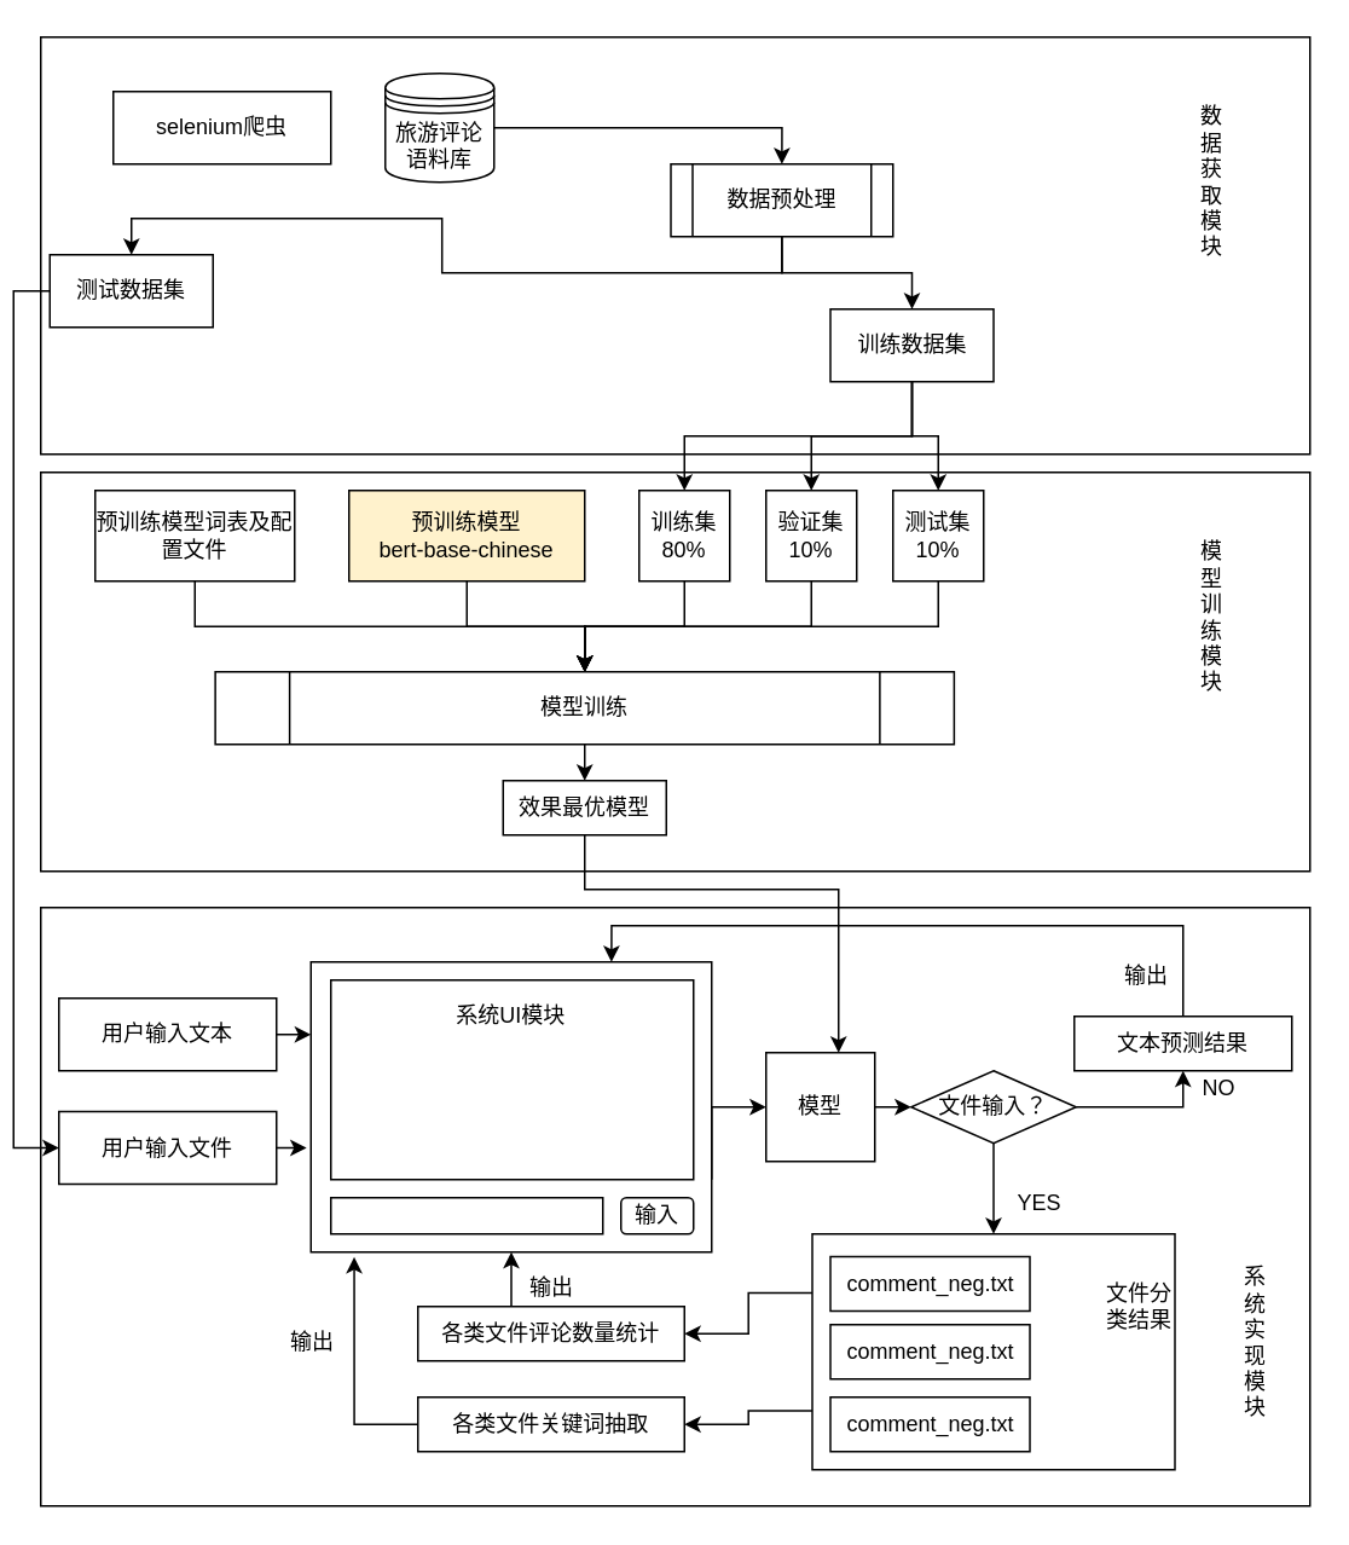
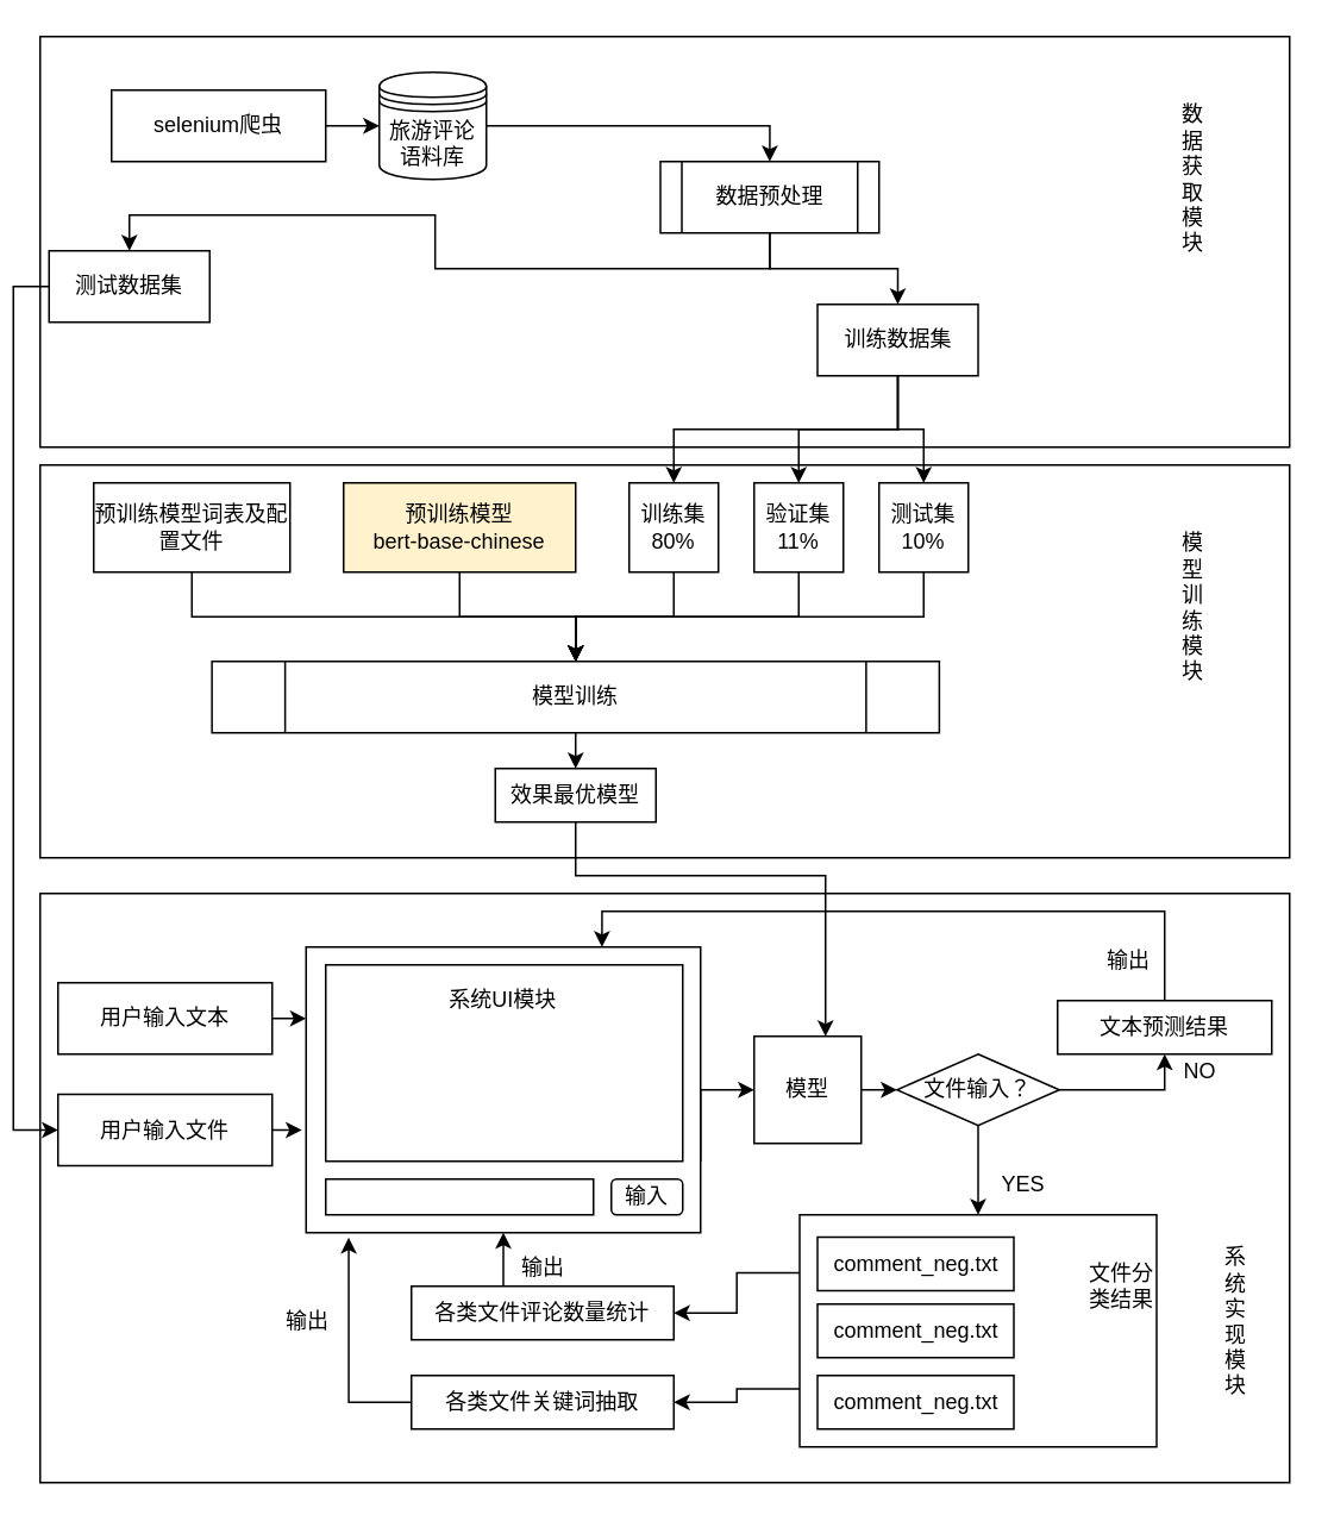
  <mxCell id="0" />
  <mxCell id="1" parent="0" />
  <mxCell id="2" value="" style="rounded=0;whiteSpace=wrap;html=1;fillColor=#ffffff;" vertex="1" parent="1"><mxGeometry x="20" y="500" width="700" height="330" as="geometry" /></mxCell>
  <mxCell id="3" value="" style="rounded=0;whiteSpace=wrap;html=1;" vertex="1" parent="1"><mxGeometry x="20" y="260" width="700" height="220" as="geometry" /></mxCell>
  <mxCell id="4" value="" style="rounded=0;whiteSpace=wrap;html=1;" vertex="1" parent="1"><mxGeometry x="20" y="20" width="700" height="230" as="geometry" /></mxCell>
  <mxCell id="5" style="edgeStyle=orthogonalEdgeStyle;rounded=0;orthogonalLoop=1;jettySize=auto;html=1;exitX=1;exitY=0.5;exitDx=0;exitDy=0;entryX=0.5;entryY=0;entryDx=0;entryDy=0;" edge="1" parent="1" source="6" target="24"><mxGeometry relative="1" as="geometry" /></mxCell>
  <mxCell id="6" value="旅游评论语料库" style="shape=datastore;whiteSpace=wrap;html=1;" vertex="1" parent="1"><mxGeometry x="210" y="40" width="60" height="60" as="geometry" /></mxCell>
+ <mxCell id="7" style="edgeStyle=orthogonalEdgeStyle;rounded=0;orthogonalLoop=1;jettySize=auto;html=1;exitX=1;exitY=0.5;exitDx=0;exitDy=0;" edge="1" parent="1" source="8" target="6"><mxGeometry relative="1" as="geometry" /></mxCell>
  <mxCell id="8" value="selenium爬虫" style="rounded=0;whiteSpace=wrap;html=1;" vertex="1" parent="1"><mxGeometry x="60" y="50" width="120" height="40" as="geometry" /></mxCell>
  <mxCell id="9" style="edgeStyle=orthogonalEdgeStyle;rounded=0;orthogonalLoop=1;jettySize=auto;html=1;exitX=0.5;exitY=1;exitDx=0;exitDy=0;entryX=0.5;entryY=0;entryDx=0;entryDy=0;endArrow=classic;endFill=1;" edge="1" parent="1" source="12" target="17"><mxGeometry relative="1" as="geometry" /></mxCell>
  <mxCell id="10" style="edgeStyle=orthogonalEdgeStyle;rounded=0;orthogonalLoop=1;jettySize=auto;html=1;exitX=0.5;exitY=1;exitDx=0;exitDy=0;entryX=0.5;entryY=0;entryDx=0;entryDy=0;endArrow=classic;endFill=1;" edge="1" parent="1" source="12" target="19"><mxGeometry relative="1" as="geometry" /></mxCell>
  <mxCell id="11" style="edgeStyle=orthogonalEdgeStyle;rounded=0;orthogonalLoop=1;jettySize=auto;html=1;exitX=0.5;exitY=1;exitDx=0;exitDy=0;entryX=0.5;entryY=0;entryDx=0;entryDy=0;endArrow=classic;endFill=1;" edge="1" parent="1" source="12" target="21"><mxGeometry relative="1" as="geometry" /></mxCell>
  <mxCell id="12" value="训练数据集" style="rounded=0;whiteSpace=wrap;html=1;" vertex="1" parent="1"><mxGeometry x="455.5" y="170" width="90" height="40" as="geometry" /></mxCell>
  <mxCell id="13" style="edgeStyle=orthogonalEdgeStyle;rounded=0;orthogonalLoop=1;jettySize=auto;html=1;exitX=0;exitY=0.5;exitDx=0;exitDy=0;entryX=0;entryY=0.5;entryDx=0;entryDy=0;endArrow=classic;endFill=1;" edge="1" parent="1" source="14" target="68"><mxGeometry relative="1" as="geometry" /></mxCell>
  <mxCell id="14" value="测试数据集" style="rounded=0;whiteSpace=wrap;html=1;" vertex="1" parent="1"><mxGeometry x="25" y="140" width="90" height="40" as="geometry" /></mxCell>
  <mxCell id="15" value="数&lt;br&gt;据&lt;br&gt;获&lt;br&gt;取&lt;br&gt;模&lt;br&gt;块" style="text;html=1;strokeColor=none;fillColor=none;align=center;verticalAlign=middle;whiteSpace=wrap;rounded=0;" vertex="1" parent="1"><mxGeometry x="645.5" y="40" width="40" height="120" as="geometry" /></mxCell>
  <mxCell id="16" style="edgeStyle=orthogonalEdgeStyle;rounded=0;orthogonalLoop=1;jettySize=auto;html=1;exitX=0.5;exitY=1;exitDx=0;exitDy=0;entryX=0.5;entryY=0;entryDx=0;entryDy=0;endArrow=classic;endFill=1;" edge="1" parent="1" source="17" target="30"><mxGeometry relative="1" as="geometry" /></mxCell>
  <mxCell id="17" value="训练集80%" style="whiteSpace=wrap;html=1;aspect=fixed;" vertex="1" parent="1"><mxGeometry x="350" y="270" width="50" height="50" as="geometry" /></mxCell>
  <mxCell id="18" style="edgeStyle=orthogonalEdgeStyle;rounded=0;orthogonalLoop=1;jettySize=auto;html=1;exitX=0.5;exitY=1;exitDx=0;exitDy=0;entryX=0.5;entryY=0;entryDx=0;entryDy=0;endArrow=classic;endFill=1;" edge="1" parent="1" source="19" target="30"><mxGeometry relative="1" as="geometry" /></mxCell>
- <mxCell id="19" value="验证集&lt;br&gt;10%" style="whiteSpace=wrap;html=1;aspect=fixed;" vertex="1" parent="1"><mxGeometry x="420" y="270" width="50" height="50" as="geometry" /></mxCell>
+ <mxCell id="19" value="验证集&lt;br&gt;11%" style="whiteSpace=wrap;html=1;aspect=fixed;" vertex="1" parent="1"><mxGeometry x="420" y="270" width="50" height="50" as="geometry" /></mxCell>
  <mxCell id="20" style="edgeStyle=orthogonalEdgeStyle;rounded=0;orthogonalLoop=1;jettySize=auto;html=1;exitX=0.5;exitY=1;exitDx=0;exitDy=0;entryX=0.5;entryY=0;entryDx=0;entryDy=0;endArrow=classic;endFill=1;" edge="1" parent="1" source="21" target="30"><mxGeometry relative="1" as="geometry" /></mxCell>
  <mxCell id="21" value="测试集10%" style="whiteSpace=wrap;html=1;aspect=fixed;" vertex="1" parent="1"><mxGeometry x="490" y="270" width="50" height="50" as="geometry" /></mxCell>
  <mxCell id="22" style="edgeStyle=orthogonalEdgeStyle;rounded=0;orthogonalLoop=1;jettySize=auto;html=1;exitX=0.5;exitY=1;exitDx=0;exitDy=0;entryX=0.5;entryY=0;entryDx=0;entryDy=0;endArrow=classic;endFill=1;" edge="1" parent="1" source="24" target="12"><mxGeometry relative="1" as="geometry" /></mxCell>
  <mxCell id="23" style="edgeStyle=orthogonalEdgeStyle;rounded=0;orthogonalLoop=1;jettySize=auto;html=1;exitX=0.5;exitY=1;exitDx=0;exitDy=0;endArrow=classic;endFill=1;" edge="1" parent="1" source="24" target="14"><mxGeometry relative="1" as="geometry" /></mxCell>
  <mxCell id="24" value="数据预处理" style="shape=process;whiteSpace=wrap;html=1;backgroundOutline=1;" vertex="1" parent="1"><mxGeometry x="367.5" y="90" width="122.5" height="40" as="geometry" /></mxCell>
  <mxCell id="25" style="edgeStyle=orthogonalEdgeStyle;rounded=0;orthogonalLoop=1;jettySize=auto;html=1;exitX=0.5;exitY=1;exitDx=0;exitDy=0;endArrow=classic;endFill=1;" edge="1" parent="1" source="26" target="30"><mxGeometry relative="1" as="geometry" /></mxCell>
  <mxCell id="26" value="预训练模型&lt;br&gt;bert-base-chinese" style="rounded=0;whiteSpace=wrap;html=1;fillColor=#fff2cc;" vertex="1" parent="1"><mxGeometry x="190" y="270" width="130" height="50" as="geometry" /></mxCell>
  <mxCell id="27" style="edgeStyle=orthogonalEdgeStyle;rounded=0;orthogonalLoop=1;jettySize=auto;html=1;exitX=0.5;exitY=1;exitDx=0;exitDy=0;endArrow=classic;endFill=1;" edge="1" parent="1" source="28" target="30"><mxGeometry relative="1" as="geometry" /></mxCell>
  <mxCell id="28" value="预训练模型词表及配置文件" style="rounded=0;whiteSpace=wrap;html=1;" vertex="1" parent="1"><mxGeometry x="50" y="270" width="110" height="50" as="geometry" /></mxCell>
  <mxCell id="29" style="edgeStyle=orthogonalEdgeStyle;rounded=0;orthogonalLoop=1;jettySize=auto;html=1;exitX=0.5;exitY=1;exitDx=0;exitDy=0;entryX=0.5;entryY=0;entryDx=0;entryDy=0;endArrow=classic;endFill=1;" edge="1" parent="1" source="30" target="64"><mxGeometry relative="1" as="geometry" /></mxCell>
  <mxCell id="30" value="模型训练" style="shape=process;whiteSpace=wrap;html=1;backgroundOutline=1;" vertex="1" parent="1"><mxGeometry x="116.25" y="370" width="407.5" height="40" as="geometry" /></mxCell>
  <mxCell id="31" style="edgeStyle=orthogonalEdgeStyle;rounded=0;orthogonalLoop=1;jettySize=auto;html=1;exitX=1;exitY=0.5;exitDx=0;exitDy=0;entryX=0;entryY=0.5;entryDx=0;entryDy=0;endArrow=classic;endFill=1;" edge="1" parent="1" source="32" target="45"><mxGeometry relative="1" as="geometry" /></mxCell>
  <mxCell id="32" value="模型" style="rounded=0;whiteSpace=wrap;html=1;" vertex="1" parent="1"><mxGeometry x="420" y="580" width="60" height="60" as="geometry" /></mxCell>
  <mxCell id="33" value="" style="group" vertex="1" connectable="0" parent="1"><mxGeometry x="169" y="530" width="221" height="160" as="geometry" /></mxCell>
  <mxCell id="34" value="" style="rounded=0;whiteSpace=wrap;html=1;fillColor=#ffffff;" vertex="1" parent="33"><mxGeometry width="221" height="160" as="geometry" /></mxCell>
  <mxCell id="35" value="" style="rounded=0;whiteSpace=wrap;html=1;fillColor=#ffffff;" vertex="1" parent="33"><mxGeometry x="11" y="10" width="200" height="110" as="geometry" /></mxCell>
  <mxCell id="36" value="" style="rounded=0;whiteSpace=wrap;html=1;fillColor=#ffffff;" vertex="1" parent="33"><mxGeometry x="11" y="130" width="150" height="20" as="geometry" /></mxCell>
  <mxCell id="37" value="输入" style="rounded=1;whiteSpace=wrap;html=1;fillColor=#ffffff;" vertex="1" parent="33"><mxGeometry x="171" y="130" width="40" height="20" as="geometry" /></mxCell>
  <mxCell id="38" value="系统UI模块" style="text;html=1;strokeColor=none;fillColor=none;align=center;verticalAlign=middle;whiteSpace=wrap;rounded=0;" vertex="1" parent="33"><mxGeometry x="65" y="20" width="91" height="20" as="geometry" /></mxCell>
  <mxCell id="39" style="edgeStyle=orthogonalEdgeStyle;rounded=0;orthogonalLoop=1;jettySize=auto;html=1;exitX=0.5;exitY=0;exitDx=0;exitDy=0;entryX=0.75;entryY=0;entryDx=0;entryDy=0;endArrow=classic;endFill=1;" edge="1" parent="1" source="40" target="34"><mxGeometry relative="1" as="geometry"><Array as="points"><mxPoint x="650" y="510" /><mxPoint x="335" y="510" /></Array></mxGeometry></mxCell>
  <mxCell id="40" value="文本预测结果" style="rounded=0;whiteSpace=wrap;html=1;fillColor=#ffffff;" vertex="1" parent="1"><mxGeometry x="590" y="560" width="120" height="30" as="geometry" /></mxCell>
  <mxCell id="41" value="输出" style="text;html=1;strokeColor=none;fillColor=none;align=center;verticalAlign=middle;whiteSpace=wrap;rounded=0;" vertex="1" parent="1"><mxGeometry x="610" y="527.5" width="40" height="20" as="geometry" /></mxCell>
  <mxCell id="42" style="edgeStyle=orthogonalEdgeStyle;rounded=0;orthogonalLoop=1;jettySize=auto;html=1;exitX=1;exitY=0.75;exitDx=0;exitDy=0;entryX=0;entryY=0.5;entryDx=0;entryDy=0;endArrow=classic;endFill=1;" edge="1" parent="1" source="34" target="32"><mxGeometry relative="1" as="geometry"><Array as="points"><mxPoint x="390" y="610" /></Array></mxGeometry></mxCell>
  <mxCell id="43" style="edgeStyle=orthogonalEdgeStyle;rounded=0;orthogonalLoop=1;jettySize=auto;html=1;exitX=1;exitY=0.5;exitDx=0;exitDy=0;entryX=0.5;entryY=1;entryDx=0;entryDy=0;endArrow=classic;endFill=1;" edge="1" parent="1" source="45" target="40"><mxGeometry relative="1" as="geometry" /></mxCell>
  <mxCell id="44" style="edgeStyle=orthogonalEdgeStyle;rounded=0;orthogonalLoop=1;jettySize=auto;html=1;exitX=0.5;exitY=1;exitDx=0;exitDy=0;endArrow=classic;endFill=1;" edge="1" parent="1" source="45" target="48"><mxGeometry relative="1" as="geometry" /></mxCell>
  <mxCell id="45" value="文件输入？" style="rhombus;whiteSpace=wrap;html=1;fillColor=#ffffff;" vertex="1" parent="1"><mxGeometry x="500" y="590" width="91" height="40" as="geometry" /></mxCell>
  <mxCell id="46" value="NO" style="text;html=1;strokeColor=none;fillColor=none;align=center;verticalAlign=middle;whiteSpace=wrap;rounded=0;" vertex="1" parent="1"><mxGeometry x="650" y="590" width="40" height="20" as="geometry" /></mxCell>
  <mxCell id="47" value="" style="group" vertex="1" connectable="0" parent="1"><mxGeometry x="445.5" y="680" width="200" height="130" as="geometry" /></mxCell>
  <mxCell id="48" value="" style="rounded=0;whiteSpace=wrap;html=1;fillColor=#ffffff;" vertex="1" parent="47"><mxGeometry width="200" height="130" as="geometry" /></mxCell>
  <mxCell id="49" value="" style="group" vertex="1" connectable="0" parent="47"><mxGeometry x="10" y="12.5" width="190" height="107.5" as="geometry" /></mxCell>
  <mxCell id="50" value="comment_neg.txt" style="rounded=0;whiteSpace=wrap;html=1;fillColor=#ffffff;" vertex="1" parent="49"><mxGeometry y="77.5" width="110" height="30" as="geometry" /></mxCell>
  <mxCell id="51" value="comment_neg.txt" style="rounded=0;whiteSpace=wrap;html=1;fillColor=#ffffff;" vertex="1" parent="49"><mxGeometry y="37.5" width="110" height="30" as="geometry" /></mxCell>
  <mxCell id="52" value="comment_neg.txt" style="rounded=0;whiteSpace=wrap;html=1;fillColor=#ffffff;" vertex="1" parent="49"><mxGeometry width="110" height="30" as="geometry" /></mxCell>
  <mxCell id="53" value="文件分类结果" style="text;html=1;strokeColor=none;fillColor=none;align=center;verticalAlign=middle;whiteSpace=wrap;rounded=0;" vertex="1" parent="49"><mxGeometry x="150" y="17.5" width="40" height="20" as="geometry" /></mxCell>
  <mxCell id="54" value="YES" style="text;html=1;strokeColor=none;fillColor=none;align=center;verticalAlign=middle;whiteSpace=wrap;rounded=0;" vertex="1" parent="1"><mxGeometry x="551" y="652.5" width="40" height="20" as="geometry" /></mxCell>
  <mxCell id="55" style="edgeStyle=orthogonalEdgeStyle;rounded=0;orthogonalLoop=1;jettySize=auto;html=1;exitX=0.5;exitY=0;exitDx=0;exitDy=0;entryX=0.5;entryY=1;entryDx=0;entryDy=0;endArrow=classic;endFill=1;" edge="1" parent="1" source="56" target="34"><mxGeometry relative="1" as="geometry" /></mxCell>
  <mxCell id="56" value="各类文件评论数量统计" style="rounded=0;whiteSpace=wrap;html=1;fillColor=#ffffff;" vertex="1" parent="1"><mxGeometry x="228" y="720" width="147" height="30" as="geometry" /></mxCell>
  <mxCell id="57" style="edgeStyle=orthogonalEdgeStyle;rounded=0;orthogonalLoop=1;jettySize=auto;html=1;exitX=0;exitY=0.5;exitDx=0;exitDy=0;entryX=0.108;entryY=1.017;entryDx=0;entryDy=0;entryPerimeter=0;endArrow=classic;endFill=1;" edge="1" parent="1" source="58" target="34"><mxGeometry relative="1" as="geometry" /></mxCell>
  <mxCell id="58" value="各类文件关键词抽取" style="rounded=0;whiteSpace=wrap;html=1;fillColor=#ffffff;" vertex="1" parent="1"><mxGeometry x="228" y="770" width="147" height="30" as="geometry" /></mxCell>
  <mxCell id="59" style="edgeStyle=orthogonalEdgeStyle;rounded=0;orthogonalLoop=1;jettySize=auto;html=1;exitX=0;exitY=0.25;exitDx=0;exitDy=0;entryX=1;entryY=0.5;entryDx=0;entryDy=0;endArrow=classic;endFill=1;" edge="1" parent="1" source="48" target="56"><mxGeometry relative="1" as="geometry" /></mxCell>
  <mxCell id="60" style="edgeStyle=orthogonalEdgeStyle;rounded=0;orthogonalLoop=1;jettySize=auto;html=1;exitX=0;exitY=0.75;exitDx=0;exitDy=0;entryX=1;entryY=0.5;entryDx=0;entryDy=0;endArrow=classic;endFill=1;" edge="1" parent="1" source="48" target="58"><mxGeometry relative="1" as="geometry" /></mxCell>
  <mxCell id="61" value="输出" style="text;html=1;strokeColor=none;fillColor=none;align=center;verticalAlign=middle;whiteSpace=wrap;rounded=0;" vertex="1" parent="1"><mxGeometry x="281.5" y="700" width="40" height="20" as="geometry" /></mxCell>
  <mxCell id="62" value="输出" style="text;html=1;strokeColor=none;fillColor=none;align=center;verticalAlign=middle;whiteSpace=wrap;rounded=0;" vertex="1" parent="1"><mxGeometry x="150" y="730" width="40" height="20" as="geometry" /></mxCell>
  <mxCell id="63" style="edgeStyle=orthogonalEdgeStyle;rounded=0;orthogonalLoop=1;jettySize=auto;html=1;exitX=0.5;exitY=1;exitDx=0;exitDy=0;endArrow=classic;endFill=1;" edge="1" parent="1" source="64" target="32"><mxGeometry relative="1" as="geometry"><Array as="points"><mxPoint x="320" y="490" /><mxPoint x="460" y="490" /></Array></mxGeometry></mxCell>
  <mxCell id="64" value="效果最优模型" style="rounded=0;whiteSpace=wrap;html=1;fillColor=#ffffff;" vertex="1" parent="1"><mxGeometry x="275" y="430" width="90" height="30" as="geometry" /></mxCell>
  <mxCell id="65" style="edgeStyle=orthogonalEdgeStyle;rounded=0;orthogonalLoop=1;jettySize=auto;html=1;exitX=1;exitY=0.5;exitDx=0;exitDy=0;entryX=0;entryY=0.25;entryDx=0;entryDy=0;endArrow=classic;endFill=1;" edge="1" parent="1" source="66" target="34"><mxGeometry relative="1" as="geometry" /></mxCell>
  <mxCell id="66" value="用户输入文本" style="rounded=0;whiteSpace=wrap;html=1;fillColor=#ffffff;" vertex="1" parent="1"><mxGeometry x="30" y="550" width="120" height="40" as="geometry" /></mxCell>
  <mxCell id="67" style="edgeStyle=orthogonalEdgeStyle;rounded=0;orthogonalLoop=1;jettySize=auto;html=1;exitX=1;exitY=0.5;exitDx=0;exitDy=0;entryX=-0.011;entryY=0.646;entryDx=0;entryDy=0;entryPerimeter=0;endArrow=classic;endFill=1;" edge="1" parent="1" source="68" target="34"><mxGeometry relative="1" as="geometry" /></mxCell>
  <mxCell id="68" value="用户输入文件" style="rounded=0;whiteSpace=wrap;html=1;fillColor=#ffffff;" vertex="1" parent="1"><mxGeometry x="30" y="612.5" width="120" height="40" as="geometry" /></mxCell>
  <mxCell id="69" value="模&lt;br&gt;型&lt;br&gt;训&lt;br&gt;练&lt;br&gt;模&lt;br&gt;块" style="text;html=1;strokeColor=none;fillColor=none;align=center;verticalAlign=middle;whiteSpace=wrap;rounded=0;" vertex="1" parent="1"><mxGeometry x="645.5" y="280" width="40" height="120" as="geometry" /></mxCell>
  <mxCell id="70" value="系&lt;br&gt;统&lt;br&gt;实&lt;br&gt;现&lt;br&gt;模&lt;br&gt;块" style="text;html=1;strokeColor=none;fillColor=none;align=center;verticalAlign=middle;whiteSpace=wrap;rounded=0;" vertex="1" parent="1"><mxGeometry x="670" y="680" width="40" height="120" as="geometry" /></mxCell>
